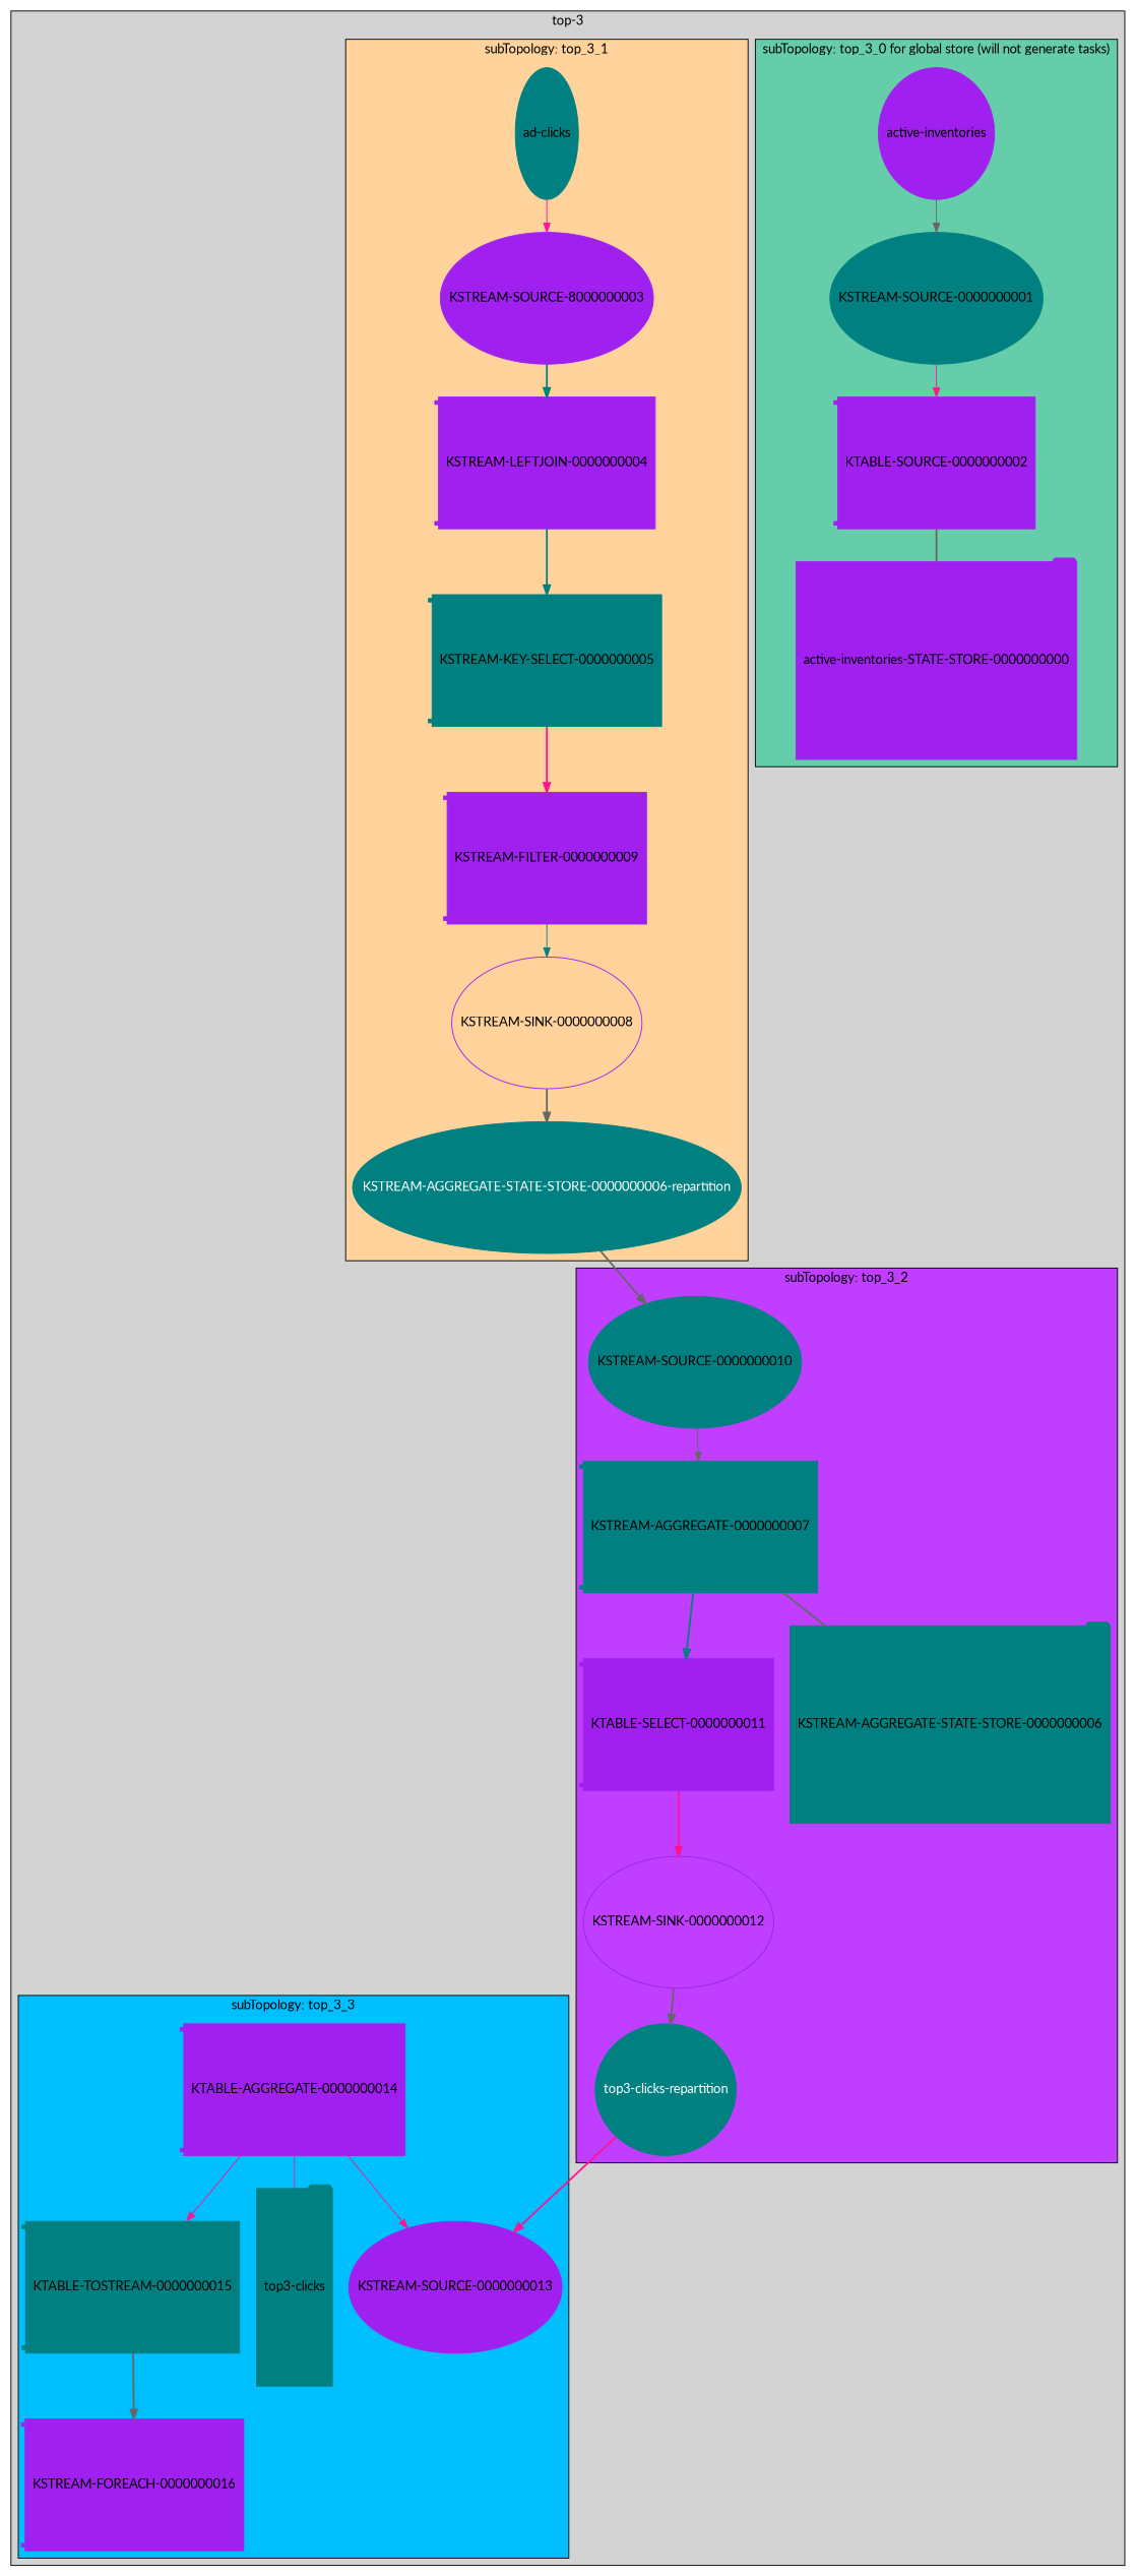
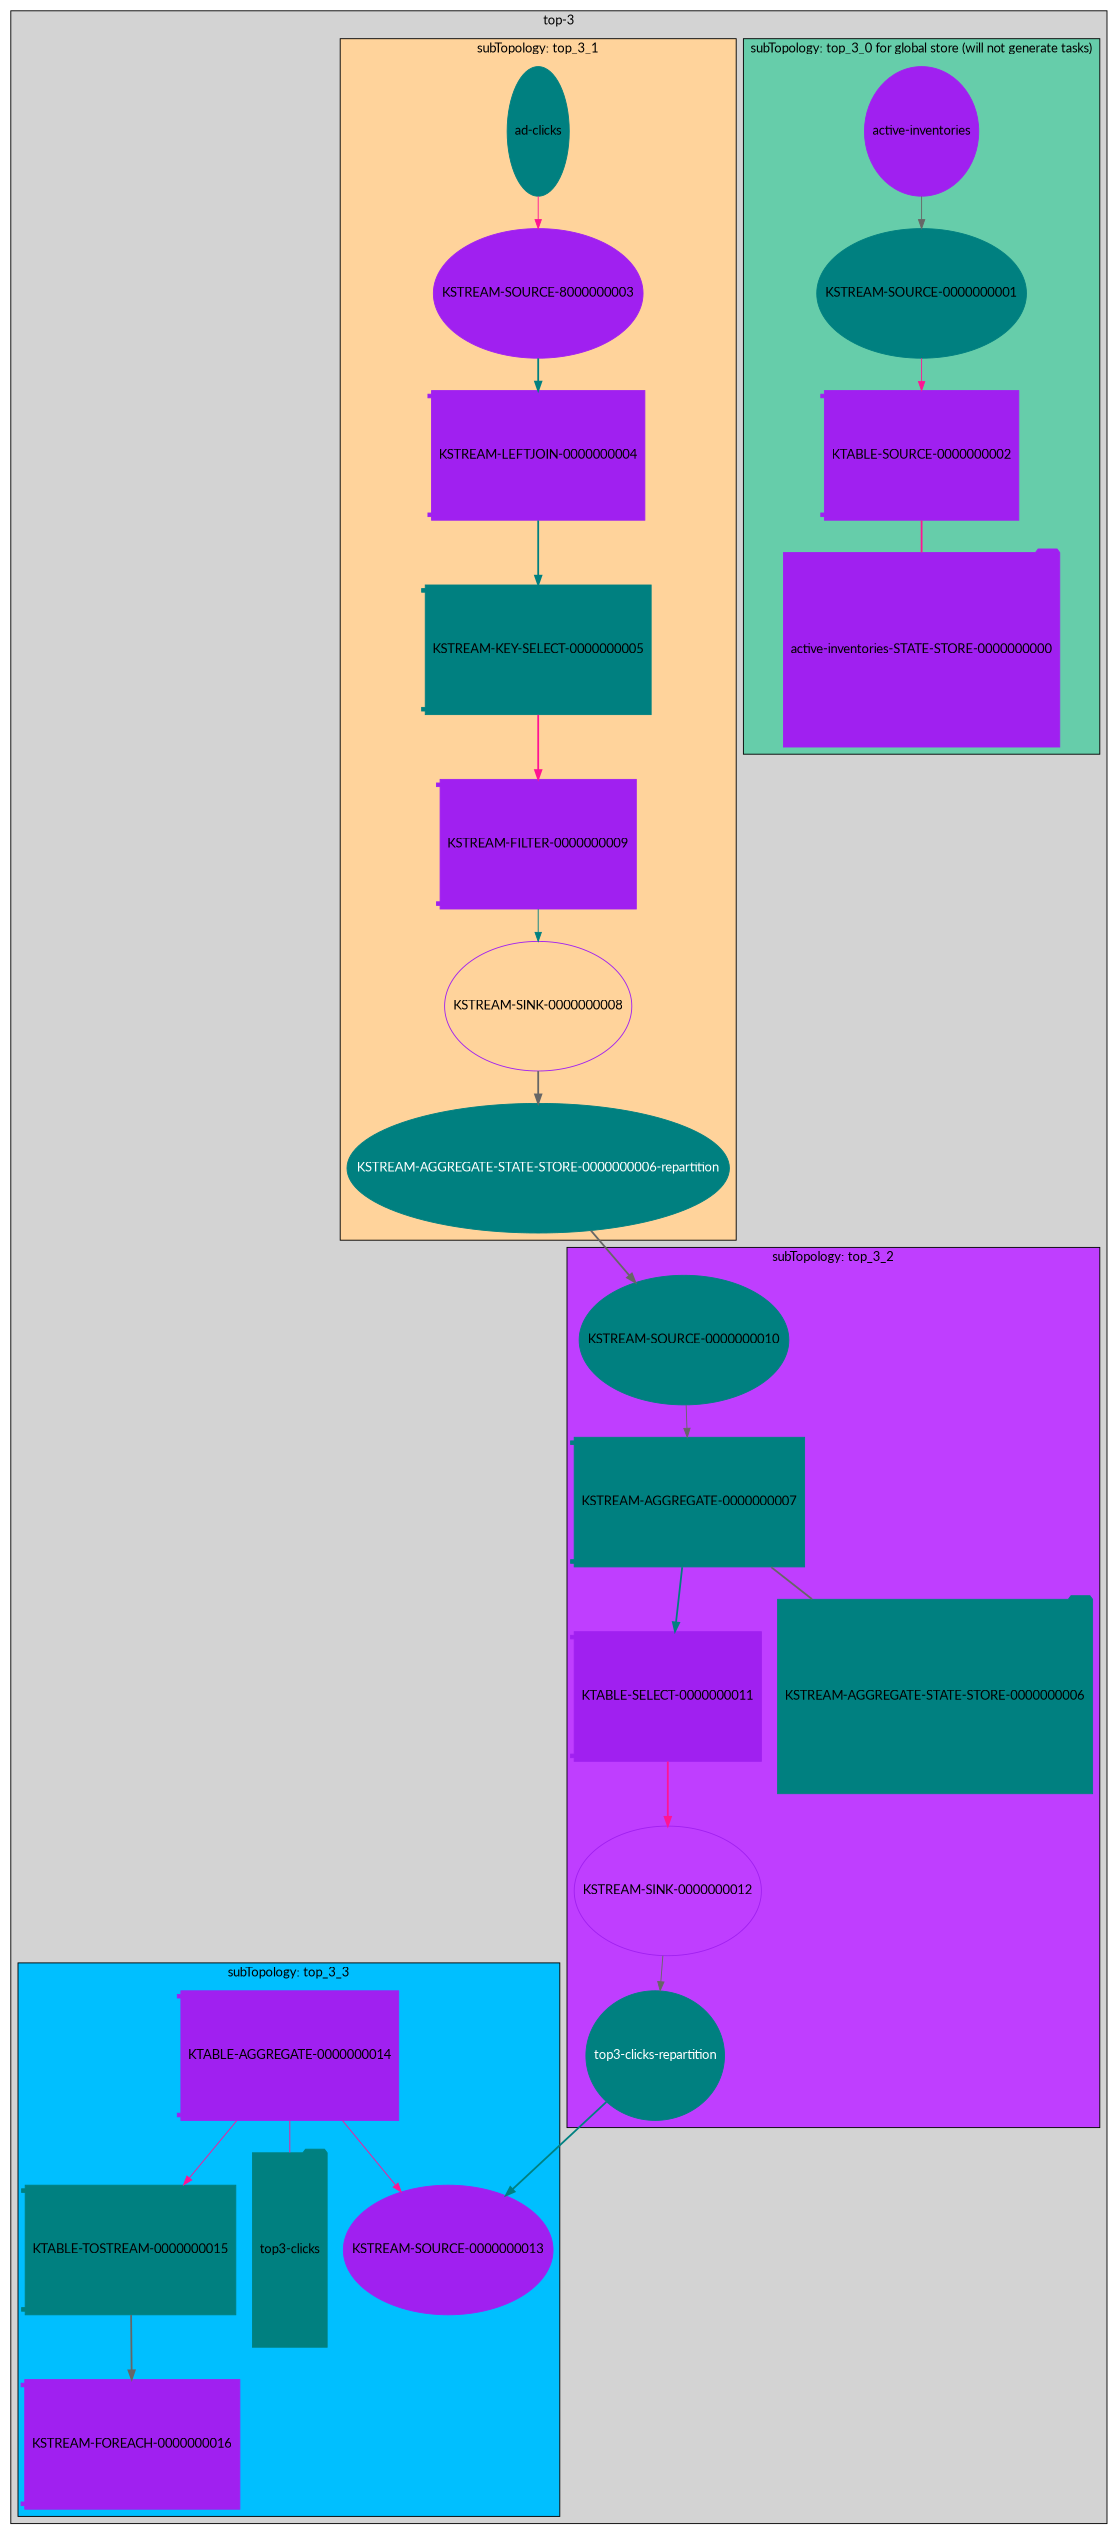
  digraph {
    fontname=Lato
    node [color=purple fontcolor=black fontname=Lato shape=oval style=filled]
    edge [color=deeppink fontname=Lato style=bold]
    "active-inventories" [height=2]
    "ad-clicks" [color=teal height=2]
    "KSTREAM-SOURCE-0000000001" [color=teal height=2]
    "KTABLE-SOURCE-0000000002" [height=2 shape=component]
    "active-inventories-STATE-STORE-0000000000" [height=3 shape=folder fontcolor=""]
    n6 [height=2 label="KSTREAM-SOURCE-8000000003"]
    "KSTREAM-LEFTJOIN-0000000004" [height=2 shape=component]
    "KSTREAM-KEY-SELECT-0000000005" [color=teal height=2 shape=component]
    "KSTREAM-FILTER-0000000009" [height=2 shape=component]
    "KSTREAM-SINK-0000000008" [height=2 style=empty]
    "KSTREAM-AGGREGATE-STATE-STORE-0000000006-repartition" [color=teal fontcolor=white height=2]
    "KSTREAM-SOURCE-0000000010" [color=teal height=2]
    "KSTREAM-AGGREGATE-0000000007" [color=teal height=2 shape=component]
    "KTABLE-SELECT-0000000011" [height=2 shape=component]
    "KSTREAM-AGGREGATE-STATE-STORE-0000000006" [color=teal height=3 shape=folder fontcolor=""]
    "KSTREAM-SINK-0000000012" [height=2 style=empty]
    "top3-clicks-repartition" [color=teal fontcolor=white height=2]
    "KSTREAM-SOURCE-0000000013" [height=2]
    "KTABLE-AGGREGATE-0000000014" [height=2 shape=component]
    "KTABLE-TOSTREAM-0000000015" [color=teal height=2 shape=component]
    "top3-clicks" [color=teal height=3 shape=folder fontcolor=""]
    "KSTREAM-FOREACH-0000000016" [height=2 shape=component]
    subgraph sub_1 {
      bgcolor=lightgrey
      label="Integration Topics"
      "active-inventories"
      "ad-clicks"
    }
    subgraph cluster_2 {
      bgcolor=lightgrey
      label="top-3"
      subgraph cluster_3 {
        bgcolor=aquamarine3
        label="subTopology: top_3_0 for global store (will not generate tasks)"
        "active-inventories"
        "KSTREAM-SOURCE-0000000001"
        "KTABLE-SOURCE-0000000002"
        "active-inventories-STATE-STORE-0000000000"
      }
      subgraph cluster_4 {
        bgcolor=burlywood1
        label="subTopology: top_3_1"
        "ad-clicks"
        n6
        "KSTREAM-LEFTJOIN-0000000004"
        "KSTREAM-KEY-SELECT-0000000005"
        "KSTREAM-FILTER-0000000009"
        "KSTREAM-SINK-0000000008"
        "KSTREAM-AGGREGATE-STATE-STORE-0000000006-repartition"
      }
      subgraph cluster_5 {
        bgcolor=darkorchid1
        label="subTopology: top_3_2"
        "KSTREAM-SOURCE-0000000010"
        "KSTREAM-AGGREGATE-0000000007"
        "KTABLE-SELECT-0000000011"
        "KSTREAM-AGGREGATE-STATE-STORE-0000000006"
        "KSTREAM-SINK-0000000012"
        "top3-clicks-repartition"
      }
      subgraph cluster_6 {
        bgcolor=deepskyblue1
        label="subTopology: top_3_3"
        "KSTREAM-SOURCE-0000000013"
        "KTABLE-AGGREGATE-0000000014"
        "KTABLE-TOSTREAM-0000000015"
        "top3-clicks"
        "KSTREAM-FOREACH-0000000016"
      }
      subgraph sub_7 {
        bgcolor=lightgrey
        color=lightgrey
        label="top-3 topics"
        rank=min
      }
    }
    "active-inventories" -> "KSTREAM-SOURCE-0000000001" [color=gray40 style=solid]
    "ad-clicks" -> n6 [style=solid]
    "KSTREAM-SOURCE-0000000001" -> "KTABLE-SOURCE-0000000002" [style=solid]
-   "KTABLE-SOURCE-0000000002" -> "active-inventories-STATE-STORE-0000000000" [arrowhead=none arrowtail=none color=gray40]
+   "KTABLE-SOURCE-0000000002" -> "active-inventories-STATE-STORE-0000000000" [arrowhead=none arrowtail=none]
    n6 -> "KSTREAM-LEFTJOIN-0000000004" [color=teal]
    "KSTREAM-LEFTJOIN-0000000004" -> "KSTREAM-KEY-SELECT-0000000005" [color=teal]
    "KSTREAM-KEY-SELECT-0000000005" -> "KSTREAM-FILTER-0000000009"
    "KSTREAM-FILTER-0000000009" -> "KSTREAM-SINK-0000000008" [color=teal style=solid]
    "KSTREAM-SINK-0000000008" -> "KSTREAM-AGGREGATE-STATE-STORE-0000000006-repartition" [color=gray40]
    "KSTREAM-AGGREGATE-STATE-STORE-0000000006-repartition" -> "KSTREAM-SOURCE-0000000010" [color=gray40]
    "KSTREAM-SOURCE-0000000010" -> "KSTREAM-AGGREGATE-0000000007" [color=gray40 style=solid]
    "KSTREAM-AGGREGATE-0000000007" -> "KTABLE-SELECT-0000000011" [color=teal]
    "KSTREAM-AGGREGATE-0000000007" -> "KSTREAM-AGGREGATE-STATE-STORE-0000000006" [arrowhead=none arrowtail=none color=gray40]
    "KTABLE-SELECT-0000000011" -> "KSTREAM-SINK-0000000012"
-   "KSTREAM-SINK-0000000012" -> "top3-clicks-repartition" [color=gray40]
-   "top3-clicks-repartition" -> "KSTREAM-SOURCE-0000000013"
+   "KSTREAM-SINK-0000000012" -> "top3-clicks-repartition" [color=gray40 style=solid]
+   "top3-clicks-repartition" -> "KSTREAM-SOURCE-0000000013" [color=teal]
    "KTABLE-AGGREGATE-0000000014" -> "KSTREAM-SOURCE-0000000013" [style=solid]
    "KTABLE-AGGREGATE-0000000014" -> "KTABLE-TOSTREAM-0000000015" [style=solid]
    "KTABLE-AGGREGATE-0000000014" -> "top3-clicks" [arrowhead=none arrowtail=none style=solid]
    "KTABLE-TOSTREAM-0000000015" -> "KSTREAM-FOREACH-0000000016" [color=gray40]
  }
